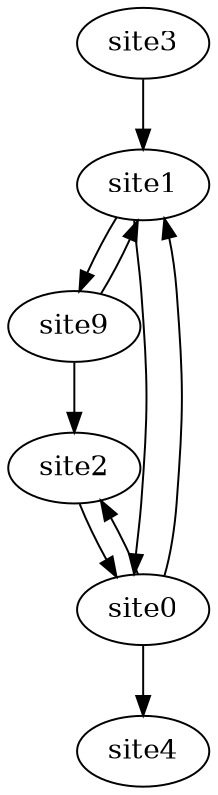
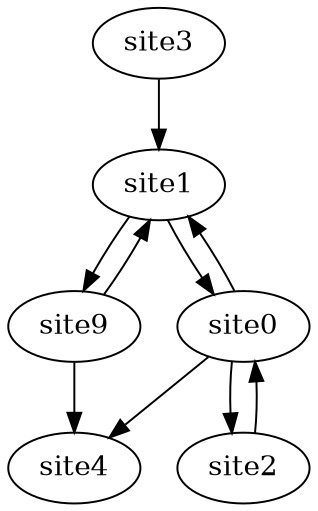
  strict digraph {
    site3
    site1
    n3 [label=site9]
    n4 [label=site0]
    site2
    site4
    site3 -> site1
    site1 -> n3
    site1 -> n4
    n3 -> site1
-   n3 -> site2
+   n3 -> site4
    n4 -> site1
    n4 -> site2
    n4 -> site4
    site2 -> n4
  }
